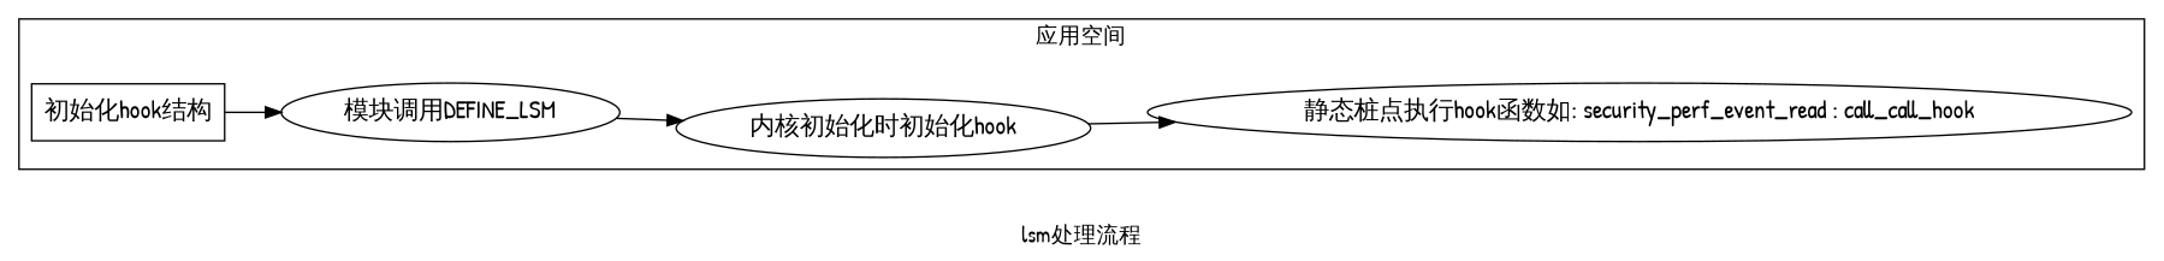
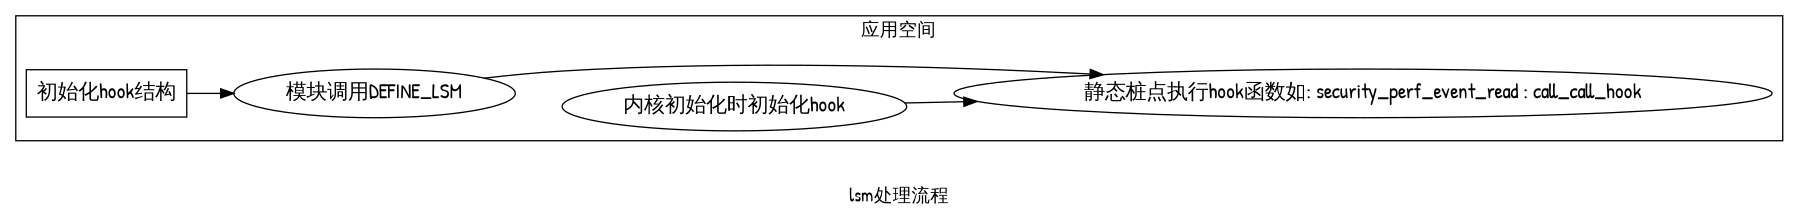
  digraph {
    concentrate=True
    fontname="Patrick Hand"
    label="lsm处理流程"
    rankdir=LR
    node [fontname="Patrick Hand" fontsize=16 shape=ellipse]
    edge [fontname="Patrick Hand"]
    n1 [label="初始化hook结构" shape=rect]
    n2 [label="模块调用DEFINE_LSM"]
    n3 [label="内核初始化时初始化hook"]
    n4 [label="静态桩点执行hook函数如: security_perf_event_read : call_call_hook"]
    subgraph cluster_1 {
      color=black
      label="应用空间"
      n1
      n2
      n3
      n4
    }
    n1 -> n2
-   n2 -> n3
+   n2 -> n4
    n3 -> n4
  }
